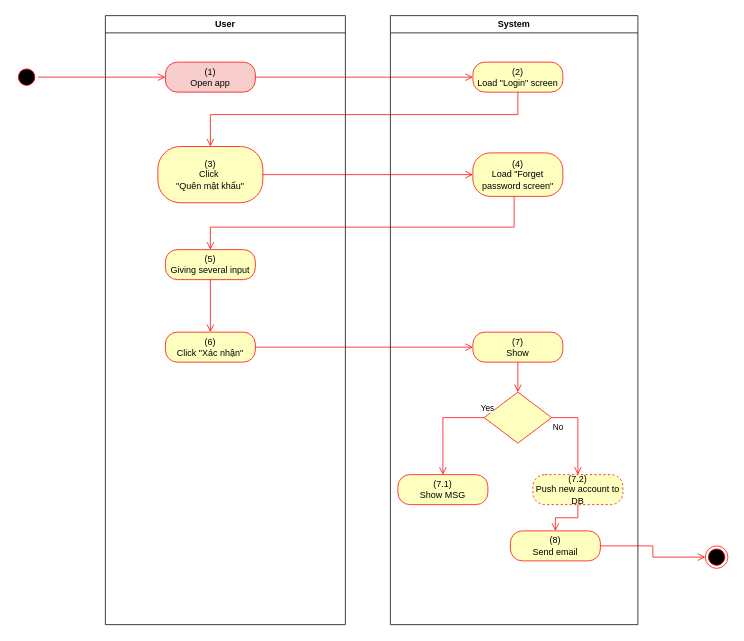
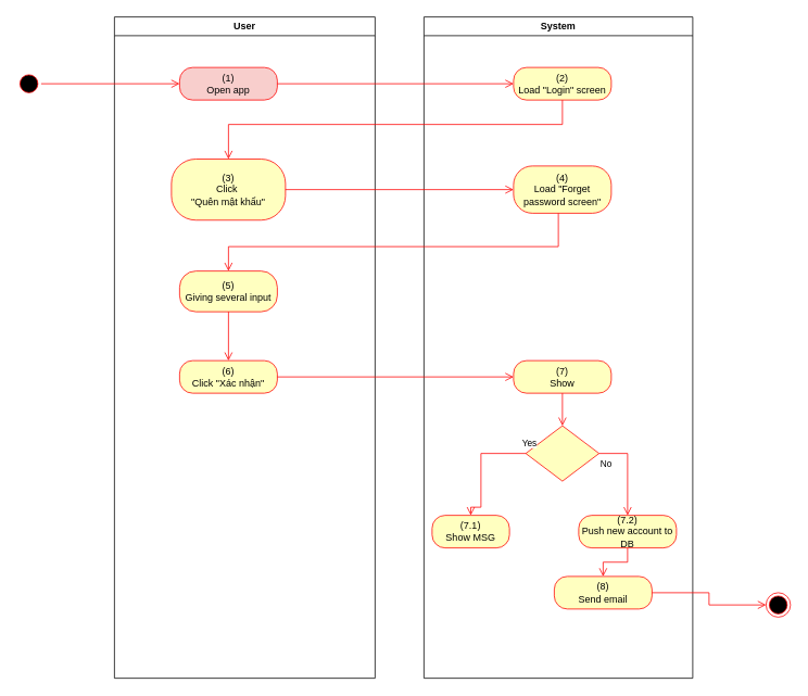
  <mxCell id="0" />
  <mxCell id="1" parent="0" />
  <mxCell id="2" value="User" style="swimlane;whiteSpace=wrap" vertex="1" parent="1"><mxGeometry x="140" y="20" width="320" height="812" as="geometry"><mxRectangle x="120" y="128" width="60" height="23" as="alternateBounds" /></mxGeometry></mxCell>
  <mxCell id="3" value="&lt;span&gt;(3)&lt;br&gt;&lt;/span&gt;&lt;span&gt;Click&amp;nbsp;&lt;/span&gt;&lt;br style=&quot;padding: 0px ; margin: 0px&quot;&gt;&lt;span&gt;&quot;Quên mật khẩu&lt;/span&gt;&lt;span&gt;&quot;&lt;/span&gt;" style="rounded=1;whiteSpace=wrap;html=1;arcSize=40;fontColor=#000000;fillColor=#ffffc0;strokeColor=#ff0000;" vertex="1" parent="2"><mxGeometry x="70" y="174.5" width="140" height="75" as="geometry" /></mxCell>
- <mxCell id="4" value="(5)&lt;br&gt;Giving several input" style="rounded=1;whiteSpace=wrap;html=1;arcSize=40;fontColor=#000000;fillColor=#ffffc0;strokeColor=#ff0000;" vertex="1" parent="2"><mxGeometry x="80" y="312" width="120" height="40" as="geometry" /></mxCell>
+ <mxCell id="4" value="(5)&lt;br&gt;Giving several input" style="rounded=1;whiteSpace=wrap;html=1;arcSize=40;fontColor=#000000;fillColor=#ffffc0;strokeColor=#ff0000;" vertex="1" parent="2"><mxGeometry x="80" y="312" width="120" height="50" as="geometry" /></mxCell>
  <mxCell id="5" value="" style="edgeStyle=orthogonalEdgeStyle;html=1;verticalAlign=bottom;endArrow=open;endSize=8;strokeColor=#ff0000;rounded=0;entryX=0.5;entryY=0;entryDx=0;entryDy=0;" edge="1" parent="2" source="4" target="6"><mxGeometry relative="1" as="geometry"><mxPoint x="140" y="335" as="targetPoint" /></mxGeometry></mxCell>
  <mxCell id="6" value="(6)&lt;br&gt;Click &quot;Xác nhận&quot;" style="rounded=1;whiteSpace=wrap;html=1;arcSize=40;fontColor=#000000;fillColor=#ffffc0;strokeColor=#ff0000;" vertex="1" parent="2"><mxGeometry x="80" y="422" width="120" height="40" as="geometry" /></mxCell>
  <mxCell id="7" value="(1)&lt;br&gt;Open app" style="rounded=1;whiteSpace=wrap;html=1;arcSize=40;fontColor=#000000;fillColor=#f8cecc;strokeColor=#ff0000;" vertex="1" parent="2"><mxGeometry x="80" y="62" width="120" height="40" as="geometry" /></mxCell>
  <mxCell id="8" value="System" style="swimlane;whiteSpace=wrap;startSize=23;" vertex="1" parent="1"><mxGeometry x="520" y="20" width="330" height="812" as="geometry" /></mxCell>
  <mxCell id="9" value="(4)&lt;br&gt;Load &quot;Forget password screen&quot;" style="rounded=1;whiteSpace=wrap;html=1;arcSize=40;fontColor=#000000;fillColor=#ffffc0;strokeColor=#ff0000;" vertex="1" parent="8"><mxGeometry x="110" y="183" width="120" height="58" as="geometry" /></mxCell>
  <mxCell id="10" value="(7)&lt;br&gt;Show" style="rounded=1;whiteSpace=wrap;html=1;arcSize=40;fontColor=#000000;fillColor=#ffffc0;strokeColor=#ff0000;" vertex="1" parent="8"><mxGeometry x="110" y="422" width="120" height="40" as="geometry" /></mxCell>
  <mxCell id="11" value="" style="edgeStyle=orthogonalEdgeStyle;html=1;verticalAlign=bottom;endArrow=open;endSize=8;strokeColor=#ff0000;rounded=0;entryX=0.5;entryY=0;entryDx=0;entryDy=0;" edge="1" parent="8" source="10" target="12"><mxGeometry relative="1" as="geometry"><mxPoint x="165" y="442" as="targetPoint" /></mxGeometry></mxCell>
  <mxCell id="12" value="" style="rhombus;whiteSpace=wrap;html=1;fillColor=#ffffc0;strokeColor=#ff0000;" vertex="1" parent="8"><mxGeometry x="125" y="502" width="90" height="68" as="geometry" /></mxCell>
  <mxCell id="13" value="No" style="edgeStyle=orthogonalEdgeStyle;html=1;align=left;verticalAlign=top;endArrow=open;endSize=8;strokeColor=#ff0000;rounded=0;entryX=0.5;entryY=0;entryDx=0;entryDy=0;" edge="1" parent="8" source="12" target="14"><mxGeometry x="-1" relative="1" as="geometry"><mxPoint x="170" y="552" as="targetPoint" /><Array as="points"><mxPoint x="250" y="536" /></Array></mxGeometry></mxCell>
- <mxCell id="14" value="(7.2)&lt;br&gt;Push new account to DB" style="rounded=1;whiteSpace=wrap;html=1;arcSize=40;fontColor=#000000;fillColor=#ffffc0;strokeColor=#ff0000;dashed=1;" vertex="1" parent="8"><mxGeometry x="190" y="612" width="120" height="40" as="geometry" /></mxCell>
+ <mxCell id="14" value="(7.2)&lt;br&gt;Push new account to DB" style="rounded=1;whiteSpace=wrap;html=1;arcSize=40;fontColor=#000000;fillColor=#ffffc0;strokeColor=#ff0000;" vertex="1" parent="8"><mxGeometry x="190" y="612" width="120" height="40" as="geometry" /></mxCell>
  <mxCell id="15" value="(8)&lt;br&gt;Send email" style="rounded=1;whiteSpace=wrap;html=1;arcSize=40;fontColor=#000000;fillColor=#ffffc0;strokeColor=#ff0000;" vertex="1" parent="8"><mxGeometry x="160" y="687" width="120" height="40" as="geometry" /></mxCell>
  <mxCell id="16" value="" style="edgeStyle=orthogonalEdgeStyle;html=1;verticalAlign=bottom;endArrow=open;endSize=8;strokeColor=#ff0000;rounded=0;exitX=0.5;exitY=1;exitDx=0;exitDy=0;entryX=0.5;entryY=0;entryDx=0;entryDy=0;" edge="1" parent="8" source="14" target="15"><mxGeometry relative="1" as="geometry"><mxPoint x="170" y="642" as="targetPoint" /></mxGeometry></mxCell>
  <mxCell id="17" value="(2)&lt;br&gt;Load &quot;Login&quot; screen" style="rounded=1;whiteSpace=wrap;html=1;arcSize=40;fontColor=#000000;fillColor=#ffffc0;strokeColor=#ff0000;" vertex="1" parent="8"><mxGeometry x="110" y="62" width="120" height="40" as="geometry" /></mxCell>
- <mxCell id="18" value="(7.1)&lt;br&gt;Show MSG" style="rounded=1;whiteSpace=wrap;html=1;arcSize=40;fontColor=#000000;fillColor=#ffffc0;strokeColor=#ff0000;" vertex="1" parent="8"><mxGeometry x="10" y="612" width="120" height="40" as="geometry" /></mxCell>
+ <mxCell id="18" value="(7.1)&lt;br&gt;Show MSG" style="rounded=1;whiteSpace=wrap;html=1;arcSize=40;fontColor=#000000;fillColor=#ffffc0;strokeColor=#ff0000;" vertex="1" parent="8"><mxGeometry x="10" y="612" width="95" height="40" as="geometry" /></mxCell>
  <mxCell id="19" value="Yes" style="edgeStyle=orthogonalEdgeStyle;html=1;align=left;verticalAlign=bottom;endArrow=open;endSize=8;strokeColor=#ff0000;rounded=0;" edge="1" parent="8" source="12" target="18"><mxGeometry x="-0.91" y="-4" relative="1" as="geometry"><mxPoint x="70" y="602" as="targetPoint" /><Array as="points"><mxPoint x="70" y="536" /><mxPoint x="70" y="602" /></Array><mxPoint as="offset" /></mxGeometry></mxCell>
  <mxCell id="20" value="" style="ellipse;html=1;shape=startState;fillColor=#000000;strokeColor=#ff0000;" vertex="1" parent="1"><mxGeometry x="20" y="87" width="30" height="30" as="geometry" /></mxCell>
  <mxCell id="21" value="" style="edgeStyle=orthogonalEdgeStyle;html=1;verticalAlign=bottom;endArrow=open;endSize=8;strokeColor=#ff0000;rounded=0;entryX=0;entryY=0.5;entryDx=0;entryDy=0;" edge="1" parent="1" source="20" target="7"><mxGeometry relative="1" as="geometry"><mxPoint x="200" y="145" as="targetPoint" /><Array as="points"><mxPoint x="35" y="102" /></Array></mxGeometry></mxCell>
  <mxCell id="22" value="" style="edgeStyle=orthogonalEdgeStyle;html=1;verticalAlign=bottom;endArrow=open;endSize=8;strokeColor=#ff0000;rounded=0;entryX=0;entryY=0.5;entryDx=0;entryDy=0;" edge="1" parent="1" source="3" target="9"><mxGeometry relative="1" as="geometry"><mxPoint x="600" y="163" as="targetPoint" /></mxGeometry></mxCell>
  <mxCell id="23" value="" style="edgeStyle=orthogonalEdgeStyle;html=1;verticalAlign=bottom;endArrow=open;endSize=8;strokeColor=#ff0000;rounded=0;entryX=0.5;entryY=0;entryDx=0;entryDy=0;" edge="1" parent="1" source="9" target="4"><mxGeometry relative="1" as="geometry"><mxPoint x="685" y="242" as="targetPoint" /><Array as="points"><mxPoint x="685" y="302" /><mxPoint x="280" y="302" /></Array></mxGeometry></mxCell>
  <mxCell id="24" value="" style="edgeStyle=orthogonalEdgeStyle;html=1;verticalAlign=bottom;endArrow=open;endSize=8;strokeColor=#ff0000;rounded=0;entryX=0;entryY=0.5;entryDx=0;entryDy=0;" edge="1" parent="1" source="6" target="10"><mxGeometry relative="1" as="geometry"><mxPoint x="280" y="462" as="targetPoint" /></mxGeometry></mxCell>
  <mxCell id="25" value="" style="ellipse;html=1;shape=endState;fillColor=#000000;strokeColor=#ff0000;" vertex="1" parent="1"><mxGeometry x="940" y="727" width="30" height="30" as="geometry" /></mxCell>
  <mxCell id="26" value="" style="edgeStyle=orthogonalEdgeStyle;html=1;verticalAlign=bottom;endArrow=open;endSize=8;strokeColor=#ff0000;rounded=0;exitX=1;exitY=0.5;exitDx=0;exitDy=0;entryX=0;entryY=0.5;entryDx=0;entryDy=0;" edge="1" parent="1" source="15" target="25"><mxGeometry relative="1" as="geometry"><mxPoint x="820" y="652" as="targetPoint" /><mxPoint x="820" y="592" as="sourcePoint" /></mxGeometry></mxCell>
  <mxCell id="27" value="" style="edgeStyle=orthogonalEdgeStyle;html=1;verticalAlign=bottom;endArrow=open;endSize=8;strokeColor=#ff0000;rounded=0;entryX=0;entryY=0.5;entryDx=0;entryDy=0;" edge="1" parent="1" source="7" target="17"><mxGeometry relative="1" as="geometry"><mxPoint x="280" y="182" as="targetPoint" /></mxGeometry></mxCell>
  <mxCell id="28" value="" style="edgeStyle=orthogonalEdgeStyle;html=1;verticalAlign=bottom;endArrow=open;endSize=8;strokeColor=#ff0000;rounded=0;entryX=0.5;entryY=0;entryDx=0;entryDy=0;" edge="1" parent="1" source="17" target="3"><mxGeometry relative="1" as="geometry"><mxPoint x="690" y="182" as="targetPoint" /><Array as="points"><mxPoint x="690" y="152" /><mxPoint x="280" y="152" /></Array></mxGeometry></mxCell>
